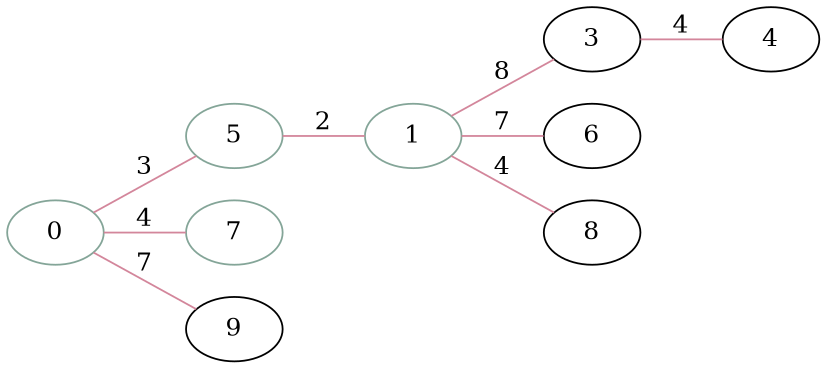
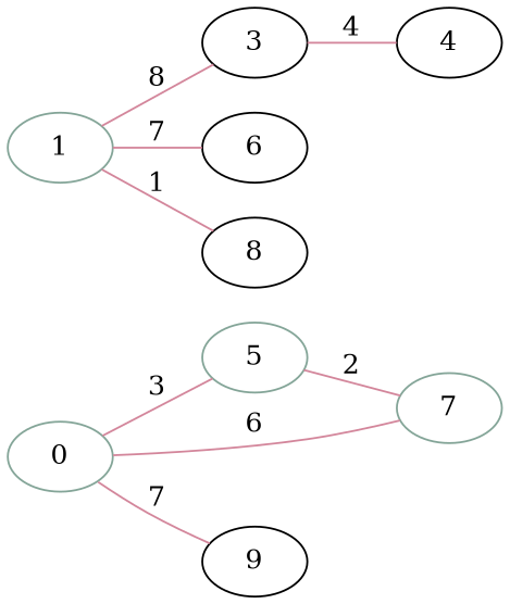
  graph {
    rankdir=LR
    edge [color="#d3869b"]
    n1 [color="#84a598" label=0]
    n2 [color="#84a598" label=5]
    n3 [color="#84a598" label=7]
    n4 [label=9]
    n5 [color="#84a598" label=1]
    n6 [label=3]
    n7 [label=6]
    n8 [label=8]
    n9 [label=4]
    n1 -- n2 [label=3]
-   n1 -- n3 [label=4]
+   n1 -- n3 [label=6]
    n1 -- n4 [label=7]
-   n2 -- n5 [label=2]
+   n2 -- n3 [label=2]
    n5 -- n6 [label=8]
    n5 -- n7 [label=7]
-   n5 -- n8 [label=4]
+   n5 -- n8 [label=1]
    n6 -- n9 [label=4]
  }
